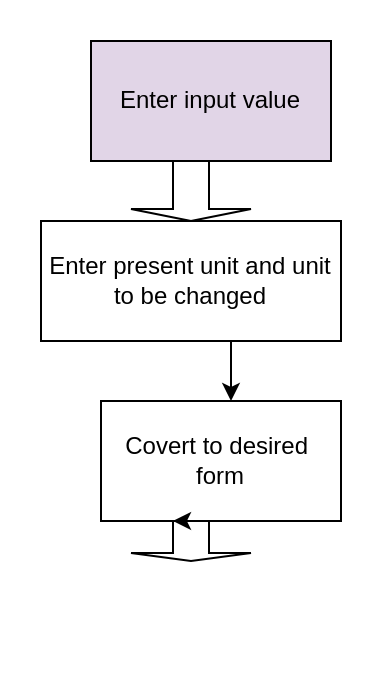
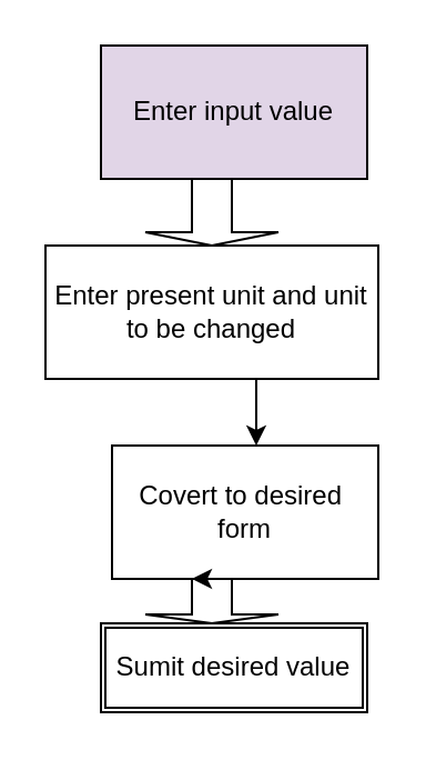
  <mxCell id="0" />
  <mxCell id="1" parent="0" />
  <mxCell id="2" value="Enter input value" style="rounded=0;whiteSpace=wrap;html=1;fillColor=#e1d5e7;" vertex="1" parent="1"><mxGeometry x="45" y="20" width="120" height="60" as="geometry" /></mxCell>
  <mxCell id="3" style="edgeStyle=orthogonalEdgeStyle;rounded=0;orthogonalLoop=1;jettySize=auto;html=1;exitX=0.5;exitY=0;exitDx=0;exitDy=0;" edge="1" parent="1" source="5"><mxGeometry relative="1" as="geometry"><mxPoint x="100" y="140" as="targetPoint" /></mxGeometry></mxCell>
  <mxCell id="4" style="edgeStyle=orthogonalEdgeStyle;rounded=0;orthogonalLoop=1;jettySize=auto;html=1;exitX=0.5;exitY=1;exitDx=0;exitDy=0;" edge="1" parent="1" source="5"><mxGeometry relative="1" as="geometry"><mxPoint x="115" y="200" as="targetPoint" /></mxGeometry></mxCell>
  <mxCell id="5" value="Enter present unit and unit to be changed" style="rounded=0;whiteSpace=wrap;html=1;" vertex="1" parent="1"><mxGeometry x="20" y="110" width="150" height="60" as="geometry" /></mxCell>
  <mxCell id="6" value="Covert to desired&amp;nbsp; form" style="rounded=0;whiteSpace=wrap;html=1;" vertex="1" parent="1"><mxGeometry x="50" y="200" width="120" height="60" as="geometry" /></mxCell>
  <mxCell id="7" value="" style="shape=singleArrow;direction=south;whiteSpace=wrap;html=1;" vertex="1" parent="1"><mxGeometry x="65" y="80" width="60" height="30" as="geometry" /></mxCell>
+ <mxCell id="8" value="Sumit desired value" style="shape=ext;double=1;rounded=0;whiteSpace=wrap;html=1;" vertex="1" parent="1"><mxGeometry x="45" y="280" width="120" height="40" as="geometry" /></mxCell>
  <mxCell id="9" value="" style="shape=singleArrow;direction=south;whiteSpace=wrap;html=1;" vertex="1" parent="1"><mxGeometry x="65" y="260" width="60" height="20" as="geometry" /></mxCell>
  <mxCell id="10" style="edgeStyle=orthogonalEdgeStyle;rounded=0;orthogonalLoop=1;jettySize=auto;html=1;exitX=0;exitY=0.5;exitDx=0;exitDy=0;exitPerimeter=0;entryX=0;entryY=0;entryDx=0;entryDy=39;entryPerimeter=0;" edge="1" parent="1" source="9" target="9"><mxGeometry relative="1" as="geometry" /></mxCell>
